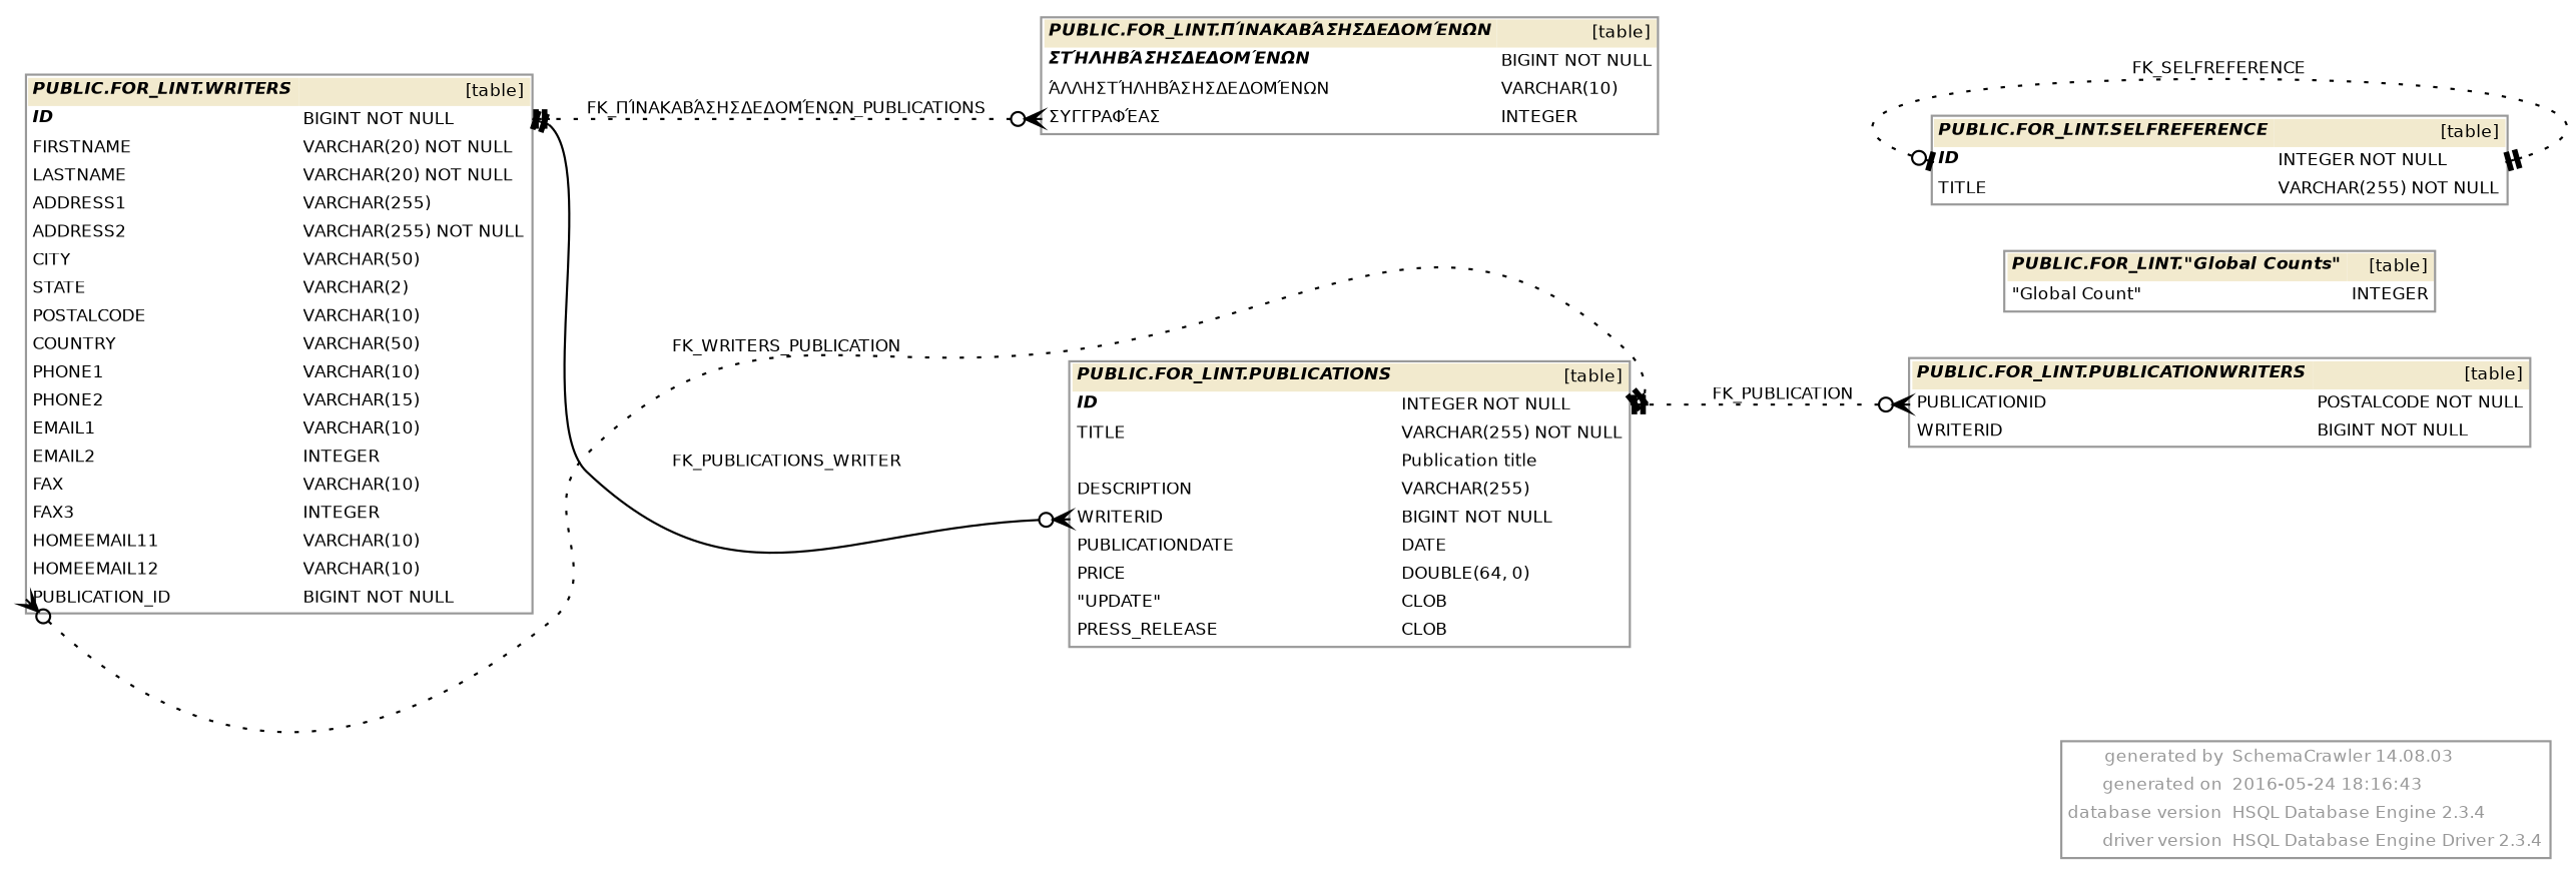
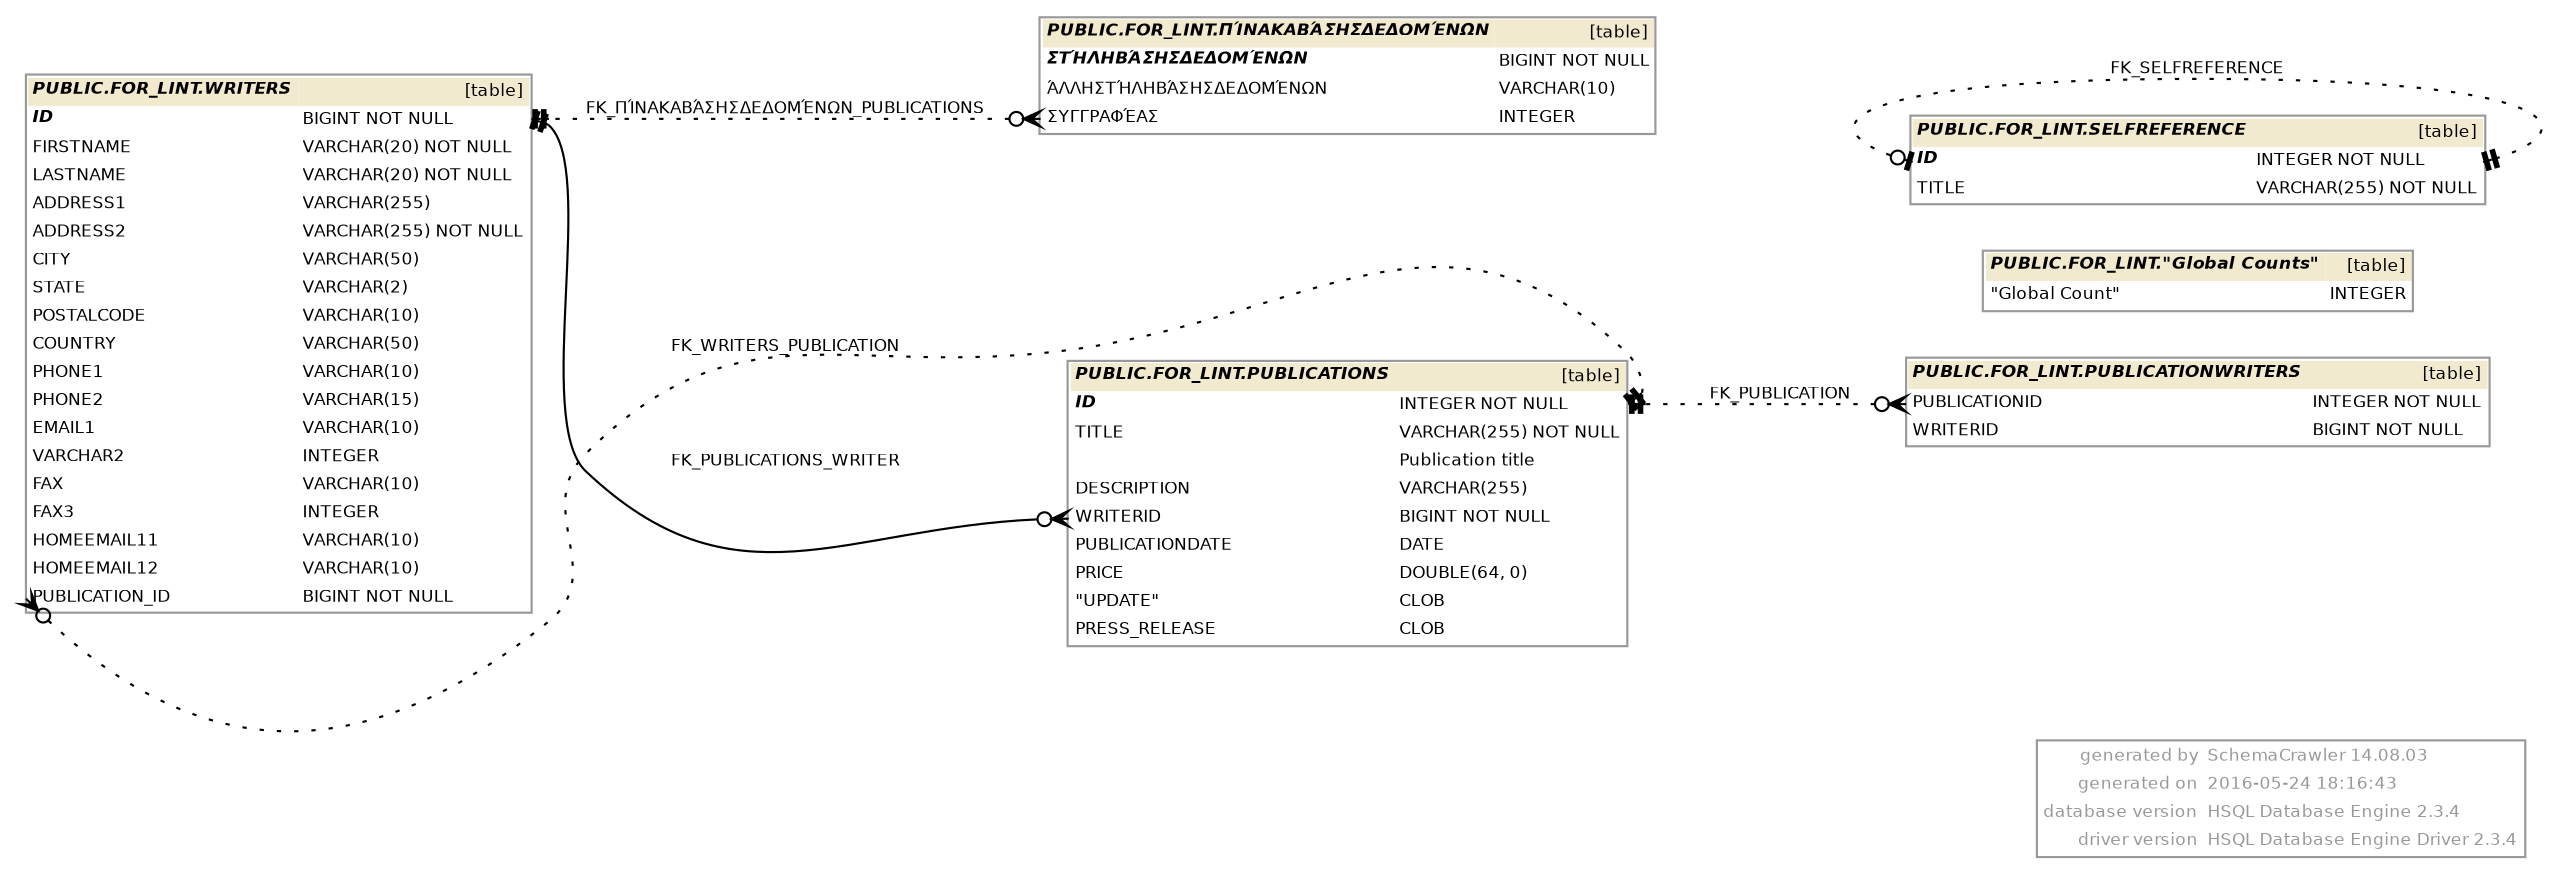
  digraph {
    fontcolor="#999999"
    fontname=Helvetica
    fontsize=8
    label=< <table color="#999999" border="1" cellborder="0" cellspacing="0"> 	<tr> 		<td align='right'>generated by</td> 		<td align='left'>SchemaCrawler 14.08.03</td> 	</tr> 	<tr> 		<td align='right'>generated on</td> 		<td align='left'>2016-05-24 18:16:43</td> 	</tr> 	<tr> 		<td align='right'>database version</td> 		<td align='left'>HSQL Database Engine 2.3.4</td> 	</tr> 	<tr> 		<td align='right'>driver version</td> 		<td align='left'>HSQL Database Engine Driver 2.3.4</td> 	</tr>       </table>    >
    labeljust=r
    labelloc=b
    nodesep=0.18
    rankdir=RL
    ranksep=0.46
    node [fontname=Helvetica fontsize=8 shape=plaintext]
    edge [arrowhead=teetee arrowsize=0.8 arrowtail=crowodot dir=both fontname=Helvetica fontsize=8 headport="id_3033cfb9.end:e" style=dotted]
    n1 [label=<       <table border="1" cellborder="0" cellpadding="2" cellspacing="0" bgcolor="white" color="#999999"> 	<tr> 		<td colspan='2' bgcolor='#F2EACE' align='left'><b><i>PUBLIC.FOR_LINT.PUBLICATIONS</i></b></td> 		<td bgcolor='#F2EACE' align='right'>[table]</td> 	</tr> 	<tr> 		<td port='id_f5162672.start' align='left'><b><i>ID</i></b></td> 		<td align='left'> </td> 		<td port='id_f5162672.end' align='left'>INTEGER NOT NULL</td> 	</tr> 	<tr> 		<td port='title_fd427981.start' align='left'>TITLE</td> 		<td align='left'> </td> 		<td port='title_fd427981.end' align='left'>VARCHAR(255) NOT NULL</td> 	</tr> 	<tr> 		<td align='left'></td> 		<td align='left'> </td> 		<td align='left'>Publication title</td> 	</tr> 	<tr> 		<td port='description_d3f90c65.start' align='left'>DESCRIPTION</td> 		<td align='left'> </td> 		<td port='description_d3f90c65.end' align='left'>VARCHAR(255)</td> 	</tr> 	<tr> 		<td port='writerid_1c21d0e5.start' align='left'>WRITERID</td> 		<td align='left'> </td> 		<td port='writerid_1c21d0e5.end' align='left'>BIGINT NOT NULL</td> 	</tr> 	<tr> 		<td port='publicationdate_fb2dbfc3.start' align='left'>PUBLICATIONDATE</td> 		<td align='left'> </td> 		<td port='publicationdate_fb2dbfc3.end' align='left'>DATE</td> 	</tr> 	<tr> 		<td port='price_fd0e0872.start' align='left'>PRICE</td> 		<td align='left'> </td> 		<td port='price_fd0e0872.end' align='left'>DOUBLE(64, 0)</td> 	</tr> 	<tr> 		<td port='update_4444e22e.start' align='left'>"UPDATE"</td> 		<td align='left'> </td> 		<td port='update_4444e22e.end' align='left'>CLOB</td> 	</tr> 	<tr> 		<td port='press_release_3e1e2a14.start' align='left'>PRESS_RELEASE</td> 		<td align='left'> </td> 		<td port='press_release_3e1e2a14.end' align='left'>CLOB</td> 	</tr>       </table>     >]
-   n2 [label=<       <table border="1" cellborder="0" cellpadding="2" cellspacing="0" bgcolor="white" color="#999999"> 	<tr> 		<td colspan='2' bgcolor='#F2EACE' align='left'><b><i>PUBLIC.FOR_LINT.WRITERS</i></b></td> 		<td bgcolor='#F2EACE' align='right'>[table]</td> 	</tr> 	<tr> 		<td port='id_3033cfb9.start' align='left'><b><i>ID</i></b></td> 		<td align='left'> </td> 		<td port='id_3033cfb9.end' align='left'>BIGINT NOT NULL</td> 	</tr> 	<tr> 		<td port='firstname_b42cb0bd.start' align='left'>FIRSTNAME</td> 		<td align='left'> </td> 		<td port='firstname_b42cb0bd.end' align='left'>VARCHAR(20) NOT NULL</td> 	</tr> 	<tr> 		<td port='lastname_8d949a3f.start' align='left'>LASTNAME</td> 		<td align='left'> </td> 		<td port='lastname_8d949a3f.end' align='left'>VARCHAR(20) NOT NULL</td> 	</tr> 	<tr> 		<td port='address1_9be1aafb.start' align='left'>ADDRESS1</td> 		<td align='left'> </td> 		<td port='address1_9be1aafb.end' align='left'>VARCHAR(255)</td> 	</tr> 	<tr> 		<td port='address2_9be1aafc.start' align='left'>ADDRESS2</td> 		<td align='left'> </td> 		<td port='address2_9be1aafc.end' align='left'>VARCHAR(255) NOT NULL</td> 	</tr> 	<tr> 		<td port='city_f27c2889.start' align='left'>CITY</td> 		<td align='left'> </td> 		<td port='city_f27c2889.end' align='left'>VARCHAR(50)</td> 	</tr> 	<tr> 		<td port='state_5def1913.start' align='left'>STATE</td> 		<td align='left'> </td> 		<td port='state_5def1913.end' align='left'>VARCHAR(2)</td> 	</tr> 	<tr> 		<td port='postalcode_522281d6.start' align='left'>POSTALCODE</td> 		<td align='left'> </td> 		<td port='postalcode_522281d6.end' align='left'>VARCHAR(10)</td> 	</tr> 	<tr> 		<td port='country_48b88f98.start' align='left'>COUNTRY</td> 		<td align='left'> </td> 		<td port='country_48b88f98.end' align='left'>VARCHAR(50)</td> 	</tr> 	<tr> 		<td port='phone1_5a32ac41.start' align='left'>PHONE1</td> 		<td align='left'> </td> 		<td port='phone1_5a32ac41.end' align='left'>VARCHAR(10)</td> 	</tr> 	<tr> 		<td port='phone2_5a32ac42.start' align='left'>PHONE2</td> 		<td align='left'> </td> 		<td port='phone2_5a32ac42.end' align='left'>VARCHAR(15)</td> 	</tr> 	<tr> 		<td port='email1_47ad63d3.start' align='left'>EMAIL1</td> 		<td align='left'> </td> 		<td port='email1_47ad63d3.end' align='left'>VARCHAR(10)</td> 	</tr> 	<tr> 		<td port='email2_47ad63d4.start' align='left'>EMAIL2</td> 		<td align='left'> </td> 		<td port='email2_47ad63d4.end' align='left'>INTEGER</td> 	</tr> 	<tr> 		<td port='fax_d6461c1f.start' align='left'>FAX</td> 		<td align='left'> </td> 		<td port='fax_d6461c1f.end' align='left'>VARCHAR(10)</td> 	</tr> 	<tr> 		<td port='fax3_f27d67f4.start' align='left'>FAX3</td> 		<td align='left'> </td> 		<td port='fax3_f27d67f4.end' align='left'>INTEGER</td> 	</tr> 	<tr> 		<td port='homeemail11_906adfff.start' align='left'>HOMEEMAIL11</td> 		<td align='left'> </td> 		<td port='homeemail11_906adfff.end' align='left'>VARCHAR(10)</td> 	</tr> 	<tr> 		<td port='homeemail12_906ae000.start' align='left'>HOMEEMAIL12</td> 		<td align='left'> </td> 		<td port='homeemail12_906ae000.end' align='left'>VARCHAR(10)</td> 	</tr> 	<tr> 		<td port='publication_id_b1bcb5cc.start' align='left'>PUBLICATION_ID</td> 		<td align='left'> </td> 		<td port='publication_id_b1bcb5cc.end' align='left'>BIGINT NOT NULL</td> 	</tr>       </table>     >]
+   n2 [label=<       <table border="1" cellborder="0" cellpadding="2" cellspacing="0" bgcolor="white" color="#999999"> 	<tr> 		<td colspan='2' bgcolor='#F2EACE' align='left'><b><i>PUBLIC.FOR_LINT.WRITERS</i></b></td> 		<td bgcolor='#F2EACE' align='right'>[table]</td> 	</tr> 	<tr> 		<td port='id_3033cfb9.start' align='left'><b><i>ID</i></b></td> 		<td align='left'> </td> 		<td port='id_3033cfb9.end' align='left'>BIGINT NOT NULL</td> 	</tr> 	<tr> 		<td port='firstname_b42cb0bd.start' align='left'>FIRSTNAME</td> 		<td align='left'> </td> 		<td port='firstname_b42cb0bd.end' align='left'>VARCHAR(20) NOT NULL</td> 	</tr> 	<tr> 		<td port='lastname_8d949a3f.start' align='left'>LASTNAME</td> 		<td align='left'> </td> 		<td port='lastname_8d949a3f.end' align='left'>VARCHAR(20) NOT NULL</td> 	</tr> 	<tr> 		<td port='address1_9be1aafb.start' align='left'>ADDRESS1</td> 		<td align='left'> </td> 		<td port='address1_9be1aafb.end' align='left'>VARCHAR(255)</td> 	</tr> 	<tr> 		<td port='address2_9be1aafc.start' align='left'>ADDRESS2</td> 		<td align='left'> </td> 		<td port='address2_9be1aafc.end' align='left'>VARCHAR(255) NOT NULL</td> 	</tr> 	<tr> 		<td port='city_f27c2889.start' align='left'>CITY</td> 		<td align='left'> </td> 		<td port='city_f27c2889.end' align='left'>VARCHAR(50)</td> 	</tr> 	<tr> 		<td port='state_5def1913.start' align='left'>STATE</td> 		<td align='left'> </td> 		<td port='state_5def1913.end' align='left'>VARCHAR(2)</td> 	</tr> 	<tr> 		<td port='postalcode_522281d6.start' align='left'>POSTALCODE</td> 		<td align='left'> </td> 		<td port='postalcode_522281d6.end' align='left'>VARCHAR(10)</td> 	</tr> 	<tr> 		<td port='country_48b88f98.start' align='left'>COUNTRY</td> 		<td align='left'> </td> 		<td port='country_48b88f98.end' align='left'>VARCHAR(50)</td> 	</tr> 	<tr> 		<td port='phone1_5a32ac41.start' align='left'>PHONE1</td> 		<td align='left'> </td> 		<td port='phone1_5a32ac41.end' align='left'>VARCHAR(10)</td> 	</tr> 	<tr> 		<td port='phone2_5a32ac42.start' align='left'>PHONE2</td> 		<td align='left'> </td> 		<td port='phone2_5a32ac42.end' align='left'>VARCHAR(15)</td> 	</tr> 	<tr> 		<td port='email1_47ad63d3.start' align='left'>EMAIL1</td> 		<td align='left'> </td> 		<td port='email1_47ad63d3.end' align='left'>VARCHAR(10)</td> 	</tr> 	<tr> 		<td port='email2_47ad63d4.start' align='left'>VARCHAR2</td> 		<td align='left'> </td> 		<td port='email2_47ad63d4.end' align='left'>INTEGER</td> 	</tr> 	<tr> 		<td port='fax_d6461c1f.start' align='left'>FAX</td> 		<td align='left'> </td> 		<td port='fax_d6461c1f.end' align='left'>VARCHAR(10)</td> 	</tr> 	<tr> 		<td port='fax3_f27d67f4.start' align='left'>FAX3</td> 		<td align='left'> </td> 		<td port='fax3_f27d67f4.end' align='left'>INTEGER</td> 	</tr> 	<tr> 		<td port='homeemail11_906adfff.start' align='left'>HOMEEMAIL11</td> 		<td align='left'> </td> 		<td port='homeemail11_906adfff.end' align='left'>VARCHAR(10)</td> 	</tr> 	<tr> 		<td port='homeemail12_906ae000.start' align='left'>HOMEEMAIL12</td> 		<td align='left'> </td> 		<td port='homeemail12_906ae000.end' align='left'>VARCHAR(10)</td> 	</tr> 	<tr> 		<td port='publication_id_b1bcb5cc.start' align='left'>PUBLICATION_ID</td> 		<td align='left'> </td> 		<td port='publication_id_b1bcb5cc.end' align='left'>BIGINT NOT NULL</td> 	</tr>       </table>     >]
    n3 [label=<       <table border="1" cellborder="0" cellpadding="2" cellspacing="0" bgcolor="white" color="#999999"> 	<tr> 		<td colspan='2' bgcolor='#F2EACE' align='left'><b><i>PUBLIC.FOR_LINT."Global Counts"</i></b></td> 		<td bgcolor='#F2EACE' align='right'>[table]</td> 	</tr> 	<tr> 		<td port='globalcount_9be78829.start' align='left'>"Global Count"</td> 		<td align='left'> </td> 		<td port='globalcount_9be78829.end' align='left'>INTEGER</td> 	</tr>       </table>     >]
-   n4 [label=<       <table border="1" cellborder="0" cellpadding="2" cellspacing="0" bgcolor="white" color="#999999"> 	<tr> 		<td colspan='2' bgcolor='#F2EACE' align='left'><b><i>PUBLIC.FOR_LINT.PUBLICATIONWRITERS</i></b></td> 		<td bgcolor='#F2EACE' align='right'>[table]</td> 	</tr> 	<tr> 		<td port='publicationid_880eea9d.start' align='left'>PUBLICATIONID</td> 		<td align='left'> </td> 		<td port='publicationid_880eea9d.end' align='left'>POSTALCODE NOT NULL</td> 	</tr> 	<tr> 		<td port='writerid_1b8ea098.start' align='left'>WRITERID</td> 		<td align='left'> </td> 		<td port='writerid_1b8ea098.end' align='left'>BIGINT NOT NULL</td> 	</tr>       </table>     >]
+   n4 [label=<       <table border="1" cellborder="0" cellpadding="2" cellspacing="0" bgcolor="white" color="#999999"> 	<tr> 		<td colspan='2' bgcolor='#F2EACE' align='left'><b><i>PUBLIC.FOR_LINT.PUBLICATIONWRITERS</i></b></td> 		<td bgcolor='#F2EACE' align='right'>[table]</td> 	</tr> 	<tr> 		<td port='publicationid_880eea9d.start' align='left'>PUBLICATIONID</td> 		<td align='left'> </td> 		<td port='publicationid_880eea9d.end' align='left'>INTEGER NOT NULL</td> 	</tr> 	<tr> 		<td port='writerid_1b8ea098.start' align='left'>WRITERID</td> 		<td align='left'> </td> 		<td port='writerid_1b8ea098.end' align='left'>BIGINT NOT NULL</td> 	</tr>       </table>     >]
    n5 [label=<       <table border="1" cellborder="0" cellpadding="2" cellspacing="0" bgcolor="white" color="#999999"> 	<tr> 		<td colspan='2' bgcolor='#F2EACE' align='left'><b><i>PUBLIC.FOR_LINT.SELFREFERENCE</i></b></td> 		<td bgcolor='#F2EACE' align='right'>[table]</td> 	</tr> 	<tr> 		<td port='id_9cf1c3a.start' align='left'><b><i>ID</i></b></td> 		<td align='left'> </td> 		<td port='id_9cf1c3a.end' align='left'>INTEGER NOT NULL</td> 	</tr> 	<tr> 		<td port='title_7d444eb9.start' align='left'>TITLE</td> 		<td align='left'> </td> 		<td port='title_7d444eb9.end' align='left'>VARCHAR(255) NOT NULL</td> 	</tr>       </table>     >]
    n6 [label=<       <table border="1" cellborder="0" cellpadding="2" cellspacing="0" bgcolor="white" color="#999999"> 	<tr> 		<td colspan='2' bgcolor='#F2EACE' align='left'><b><i>PUBLIC.FOR_LINT.ΠΊΝΑΚΑΒΆΣΗΣΔΕΔΟΜΈΝΩΝ</i></b></td> 		<td bgcolor='#F2EACE' align='right'>[table]</td> 	</tr> 	<tr> 		<td port='στήληβάσησδεδομένων_542f2857.start' align='left'><b><i>ΣΤΉΛΗΒΆΣΗΣΔΕΔΟΜΈΝΩΝ</i></b></td> 		<td align='left'> </td> 		<td port='στήληβάσησδεδομένων_542f2857.end' align='left'>BIGINT NOT NULL</td> 	</tr> 	<tr> 		<td port='άλληστήληβάσησδεδομένων_41e9346.start' align='left'>ΆΛΛΗΣΤΉΛΗΒΆΣΗΣΔΕΔΟΜΈΝΩΝ</td> 		<td align='left'> </td> 		<td port='άλληστήληβάσησδεδομένων_41e9346.end' align='left'>VARCHAR(10)</td> 	</tr> 	<tr> 		<td port='συγγραφέασ_854cb951.start' align='left'>ΣΥΓΓΡΑΦΈΑΣ</td> 		<td align='left'> </td> 		<td port='συγγραφέασ_854cb951.end' align='left'>INTEGER</td> 	</tr>       </table>     >]
    n1 -> n2 [label=<FK_PUBLICATIONS_WRITER> style=solid tailport="writerid_1c21d0e5.start:w"]
    n2 -> n1 [headport="id_f5162672.end:e" label=<FK_WRITERS_PUBLICATION> tailport="publication_id_b1bcb5cc.start:w"]
    n4 -> n1 [headport="id_f5162672.end:e" label=<FK_PUBLICATION> tailport="publicationid_880eea9d.start:w"]
    n5 -> n5 [arrowtail=teeodot headport="id_9cf1c3a.end:e" label=<FK_SELFREFERENCE> tailport="id_9cf1c3a.start:w"]
    n6 -> n2 [label=<FK_ΠΊΝΑΚΑΒΆΣΗΣΔΕΔΟΜΈΝΩΝ_PUBLICATIONS> tailport="συγγραφέασ_854cb951.start:w"]
  }
